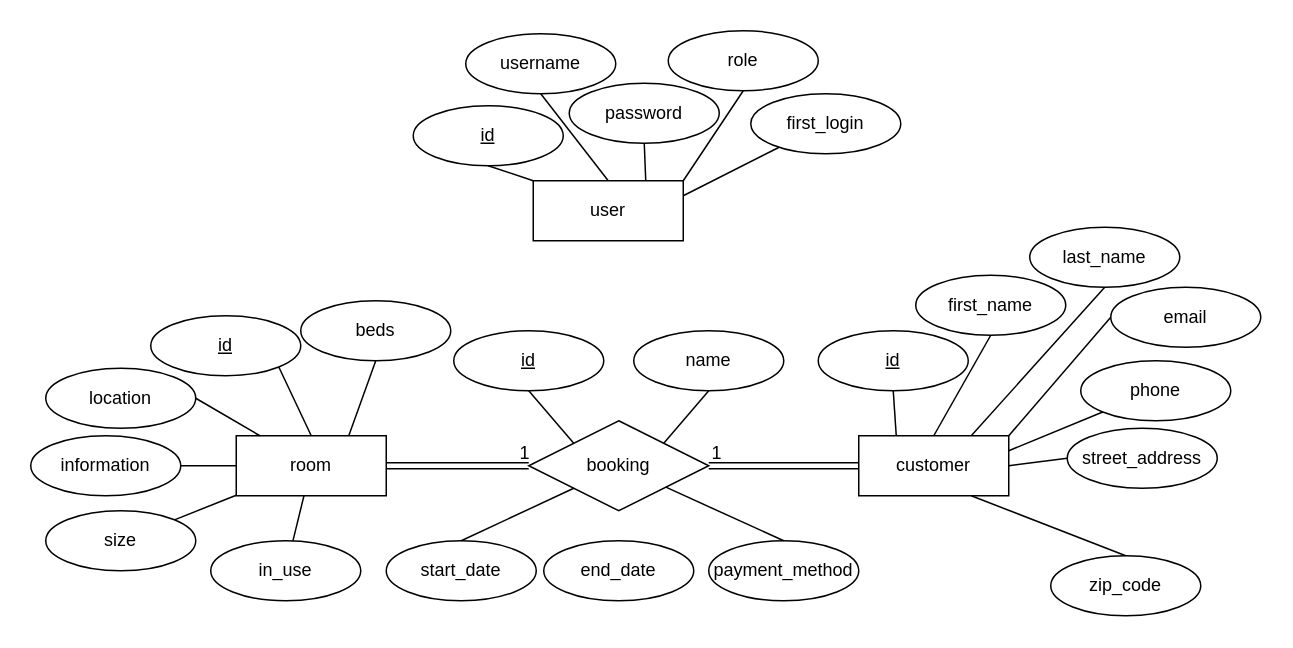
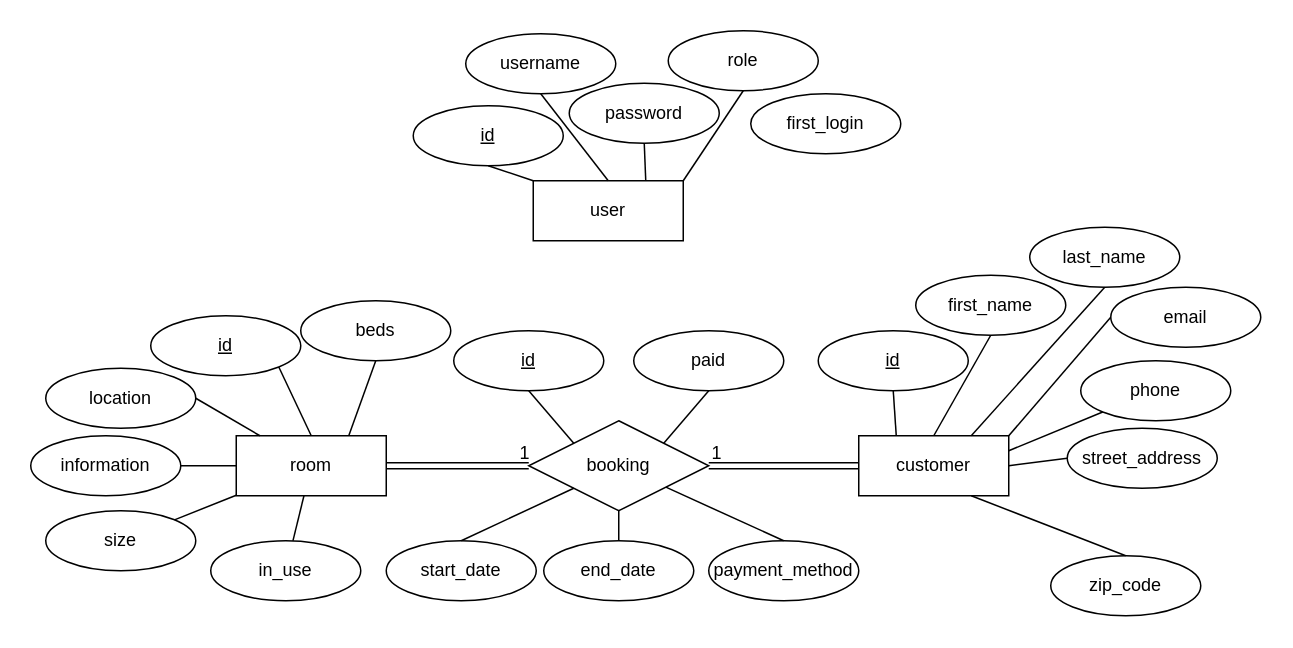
  <mxCell id="0" />
  <mxCell id="1" parent="0" />
  <mxCell id="2" value="user" style="whiteSpace=wrap;html=1;align=center;" parent="1" vertex="1"><mxGeometry x="355" y="120" width="100" height="40" as="geometry" /></mxCell>
  <mxCell id="3" value="room" style="whiteSpace=wrap;html=1;align=center;" parent="1" vertex="1"><mxGeometry x="157" y="290" width="100" height="40" as="geometry" /></mxCell>
  <mxCell id="4" value="customer" style="whiteSpace=wrap;html=1;align=center;" parent="1" vertex="1"><mxGeometry x="572" y="290" width="100" height="40" as="geometry" /></mxCell>
  <mxCell id="5" value="beds" style="ellipse;whiteSpace=wrap;html=1;align=center;" parent="1" vertex="1"><mxGeometry x="200" y="200" width="100" height="40" as="geometry" /></mxCell>
  <mxCell id="6" value="id" style="ellipse;whiteSpace=wrap;html=1;align=center;fontStyle=4;" parent="1" vertex="1"><mxGeometry x="100" y="210" width="100" height="40" as="geometry" /></mxCell>
  <mxCell id="7" value="id" style="ellipse;whiteSpace=wrap;html=1;align=center;fontStyle=4;" parent="1" vertex="1"><mxGeometry x="275" y="70" width="100" height="40" as="geometry" /></mxCell>
  <mxCell id="8" value="username" style="ellipse;whiteSpace=wrap;html=1;align=center;" parent="1" vertex="1"><mxGeometry x="310" y="22" width="100" height="40" as="geometry" /></mxCell>
  <mxCell id="9" value="password" style="ellipse;whiteSpace=wrap;html=1;align=center;" parent="1" vertex="1"><mxGeometry x="379" y="55" width="100" height="40" as="geometry" /></mxCell>
  <mxCell id="10" value="role" style="ellipse;whiteSpace=wrap;html=1;align=center;" parent="1" vertex="1"><mxGeometry x="445" y="20" width="100" height="40" as="geometry" /></mxCell>
  <mxCell id="11" value="" style="endArrow=none;html=1;rounded=0;exitX=0.5;exitY=1;exitDx=0;exitDy=0;entryX=0.5;entryY=0;entryDx=0;entryDy=0;" parent="1" source="8" target="2" edge="1"><mxGeometry relative="1" as="geometry"><mxPoint x="595" y="210" as="sourcePoint" /><mxPoint x="755" y="210" as="targetPoint" /></mxGeometry></mxCell>
  <mxCell id="12" value="" style="endArrow=none;html=1;rounded=0;exitX=0.5;exitY=1;exitDx=0;exitDy=0;entryX=0;entryY=0;entryDx=0;entryDy=0;" parent="1" source="7" target="2" edge="1"><mxGeometry relative="1" as="geometry"><mxPoint x="405" y="60" as="sourcePoint" /><mxPoint x="415" y="130" as="targetPoint" /></mxGeometry></mxCell>
  <mxCell id="13" value="" style="endArrow=none;html=1;rounded=0;exitX=0.5;exitY=1;exitDx=0;exitDy=0;entryX=1;entryY=0;entryDx=0;entryDy=0;" parent="1" source="10" target="2" edge="1"><mxGeometry relative="1" as="geometry"><mxPoint x="415" y="70" as="sourcePoint" /><mxPoint x="425" y="140" as="targetPoint" /></mxGeometry></mxCell>
  <mxCell id="14" value="" style="endArrow=none;html=1;rounded=0;exitX=0.5;exitY=1;exitDx=0;exitDy=0;entryX=0.75;entryY=0;entryDx=0;entryDy=0;" parent="1" source="9" target="2" edge="1"><mxGeometry relative="1" as="geometry"><mxPoint x="425" y="80" as="sourcePoint" /><mxPoint x="475" y="130" as="targetPoint" /></mxGeometry></mxCell>
  <mxCell id="15" value="booking" style="shape=rhombus;perimeter=rhombusPerimeter;whiteSpace=wrap;html=1;align=center;" parent="1" vertex="1"><mxGeometry x="352" y="280" width="120" height="60" as="geometry" /></mxCell>
  <mxCell id="16" value="" style="shape=link;html=1;rounded=0;entryX=1;entryY=0.5;entryDx=0;entryDy=0;exitX=0;exitY=0.5;exitDx=0;exitDy=0;" parent="1" source="4" target="15" edge="1"><mxGeometry relative="1" as="geometry"><mxPoint x="382" y="180" as="sourcePoint" /><mxPoint x="542" y="180" as="targetPoint" /></mxGeometry></mxCell>
  <mxCell id="17" value="1" style="resizable=0;html=1;align=right;verticalAlign=bottom;" parent="16" connectable="0" vertex="1"><mxGeometry x="1" relative="1" as="geometry"><mxPoint x="9" as="offset" /></mxGeometry></mxCell>
  <mxCell id="18" value="" style="shape=link;html=1;rounded=0;entryX=0;entryY=0.5;entryDx=0;entryDy=0;exitX=1;exitY=0.5;exitDx=0;exitDy=0;" parent="1" source="3" target="15" edge="1"><mxGeometry relative="1" as="geometry"><mxPoint x="582" y="320" as="sourcePoint" /><mxPoint x="482" y="320" as="targetPoint" /></mxGeometry></mxCell>
  <mxCell id="19" value="1" style="resizable=0;html=1;align=right;verticalAlign=bottom;" parent="18" connectable="0" vertex="1"><mxGeometry x="1" relative="1" as="geometry"><mxPoint x="1" as="offset" /></mxGeometry></mxCell>
  <mxCell id="20" value="start_date" style="ellipse;whiteSpace=wrap;html=1;align=center;" parent="1" vertex="1"><mxGeometry x="257" y="360" width="100" height="40" as="geometry" /></mxCell>
  <mxCell id="21" value="end_date" style="ellipse;whiteSpace=wrap;html=1;align=center;" parent="1" vertex="1"><mxGeometry x="362" y="360" width="100" height="40" as="geometry" /></mxCell>
- <mxCell id="22" value="name" style="ellipse;whiteSpace=wrap;html=1;align=center;" parent="1" vertex="1"><mxGeometry x="422" y="220" width="100" height="40" as="geometry" /></mxCell>
+ <mxCell id="22" value="paid" style="ellipse;whiteSpace=wrap;html=1;align=center;" parent="1" vertex="1"><mxGeometry x="422" y="220" width="100" height="40" as="geometry" /></mxCell>
  <mxCell id="23" value="" style="endArrow=none;html=1;rounded=0;exitX=0.5;exitY=0;exitDx=0;exitDy=0;entryX=0;entryY=1;entryDx=0;entryDy=0;" parent="1" source="20" target="15" edge="1"><mxGeometry relative="1" as="geometry"><mxPoint x="382" y="180" as="sourcePoint" /><mxPoint x="542" y="180" as="targetPoint" /></mxGeometry></mxCell>
+ <mxCell id="24" value="" style="endArrow=none;html=1;rounded=0;exitX=0.5;exitY=0;exitDx=0;exitDy=0;" parent="1" source="21" target="15" edge="1"><mxGeometry relative="1" as="geometry"><mxPoint x="362" y="370" as="sourcePoint" /><mxPoint x="392" y="335" as="targetPoint" /></mxGeometry></mxCell>
  <mxCell id="25" value="id" style="ellipse;whiteSpace=wrap;html=1;align=center;fontStyle=4;" parent="1" vertex="1"><mxGeometry x="302" y="220" width="100" height="40" as="geometry" /></mxCell>
  <mxCell id="26" value="" style="endArrow=none;html=1;rounded=0;exitX=0;exitY=0;exitDx=0;exitDy=0;entryX=0.5;entryY=1;entryDx=0;entryDy=0;" parent="1" source="15" target="25" edge="1"><mxGeometry relative="1" as="geometry"><mxPoint x="362" y="370" as="sourcePoint" /><mxPoint x="392" y="335" as="targetPoint" /></mxGeometry></mxCell>
  <mxCell id="27" value="" style="endArrow=none;html=1;rounded=0;exitX=1;exitY=0;exitDx=0;exitDy=0;entryX=0.5;entryY=1;entryDx=0;entryDy=0;" parent="1" source="15" target="22" edge="1"><mxGeometry relative="1" as="geometry"><mxPoint x="392" y="305" as="sourcePoint" /><mxPoint x="362" y="270" as="targetPoint" /></mxGeometry></mxCell>
  <mxCell id="28" value="first_name" style="ellipse;whiteSpace=wrap;html=1;align=center;" parent="1" vertex="1"><mxGeometry x="610" y="183" width="100" height="40" as="geometry" /></mxCell>
  <mxCell id="29" value="street_address" style="ellipse;whiteSpace=wrap;html=1;align=center;" parent="1" vertex="1"><mxGeometry x="711" y="285" width="100" height="40" as="geometry" /></mxCell>
  <mxCell id="30" value="payment_method" style="ellipse;whiteSpace=wrap;html=1;align=center;" parent="1" vertex="1"><mxGeometry x="472" y="360" width="100" height="40" as="geometry" /></mxCell>
  <mxCell id="31" value="size" style="ellipse;whiteSpace=wrap;html=1;align=center;" parent="1" vertex="1"><mxGeometry x="30" y="340" width="100" height="40" as="geometry" /></mxCell>
  <mxCell id="32" value="location" style="ellipse;whiteSpace=wrap;html=1;align=center;" parent="1" vertex="1"><mxGeometry x="30" y="245" width="100" height="40" as="geometry" /></mxCell>
  <mxCell id="33" value="information" style="ellipse;whiteSpace=wrap;html=1;align=center;" parent="1" vertex="1"><mxGeometry x="20" y="290" width="100" height="40" as="geometry" /></mxCell>
  <mxCell id="34" value="last_name" style="ellipse;whiteSpace=wrap;html=1;align=center;" parent="1" vertex="1"><mxGeometry x="686" y="151" width="100" height="40" as="geometry" /></mxCell>
  <mxCell id="35" value="id" style="ellipse;whiteSpace=wrap;html=1;align=center;fontStyle=4;" parent="1" vertex="1"><mxGeometry x="545" y="220" width="100" height="40" as="geometry" /></mxCell>
  <mxCell id="36" value="&lt;div&gt;phone&lt;/div&gt;" style="ellipse;whiteSpace=wrap;html=1;align=center;" parent="1" vertex="1"><mxGeometry x="720" y="240" width="100" height="40" as="geometry" /></mxCell>
  <mxCell id="37" value="zip_code" style="ellipse;whiteSpace=wrap;html=1;align=center;" parent="1" vertex="1"><mxGeometry x="700" y="370" width="100" height="40" as="geometry" /></mxCell>
  <mxCell id="38" value="email" style="ellipse;whiteSpace=wrap;html=1;align=center;" parent="1" vertex="1"><mxGeometry x="740" y="191" width="100" height="40" as="geometry" /></mxCell>
  <mxCell id="39" value="" style="endArrow=none;html=1;rounded=0;exitX=0.5;exitY=1;exitDx=0;exitDy=0;entryX=0.25;entryY=0;entryDx=0;entryDy=0;" parent="1" source="35" target="4" edge="1"><mxGeometry relative="1" as="geometry"><mxPoint x="540" y="290" as="sourcePoint" /><mxPoint x="700" y="290" as="targetPoint" /></mxGeometry></mxCell>
  <mxCell id="40" value="" style="endArrow=none;html=1;rounded=0;exitX=0.5;exitY=1;exitDx=0;exitDy=0;entryX=0.5;entryY=0;entryDx=0;entryDy=0;" parent="1" source="28" target="4" edge="1"><mxGeometry relative="1" as="geometry"><mxPoint x="620" y="260" as="sourcePoint" /><mxPoint x="607" y="300" as="targetPoint" /></mxGeometry></mxCell>
  <mxCell id="41" value="" style="endArrow=none;html=1;rounded=0;entryX=0.5;entryY=1;entryDx=0;entryDy=0;exitX=0.75;exitY=0;exitDx=0;exitDy=0;" parent="1" source="4" target="34" edge="1"><mxGeometry relative="1" as="geometry"><mxPoint x="540" y="290" as="sourcePoint" /><mxPoint x="700" y="290" as="targetPoint" /></mxGeometry></mxCell>
  <mxCell id="42" value="" style="endArrow=none;html=1;rounded=0;entryX=0;entryY=0.5;entryDx=0;entryDy=0;exitX=1;exitY=0;exitDx=0;exitDy=0;" parent="1" source="4" target="38" edge="1"><mxGeometry relative="1" as="geometry"><mxPoint x="657" y="300" as="sourcePoint" /><mxPoint x="746" y="201" as="targetPoint" /></mxGeometry></mxCell>
  <mxCell id="43" value="" style="endArrow=none;html=1;rounded=0;entryX=0;entryY=1;entryDx=0;entryDy=0;exitX=1;exitY=0.25;exitDx=0;exitDy=0;" parent="1" source="4" target="36" edge="1"><mxGeometry relative="1" as="geometry"><mxPoint x="667" y="310" as="sourcePoint" /><mxPoint x="756" y="211" as="targetPoint" /></mxGeometry></mxCell>
  <mxCell id="44" value="" style="endArrow=none;html=1;rounded=0;entryX=0;entryY=0.5;entryDx=0;entryDy=0;exitX=1;exitY=0.5;exitDx=0;exitDy=0;" parent="1" source="4" target="29" edge="1"><mxGeometry relative="1" as="geometry"><mxPoint x="677" y="320" as="sourcePoint" /><mxPoint x="766" y="221" as="targetPoint" /></mxGeometry></mxCell>
  <mxCell id="45" value="" style="endArrow=none;html=1;rounded=0;entryX=0.5;entryY=0;entryDx=0;entryDy=0;exitX=0.75;exitY=1;exitDx=0;exitDy=0;" parent="1" source="4" target="37" edge="1"><mxGeometry relative="1" as="geometry"><mxPoint x="697" y="340" as="sourcePoint" /><mxPoint x="786" y="241" as="targetPoint" /></mxGeometry></mxCell>
  <mxCell id="46" value="" style="endArrow=none;html=1;rounded=0;exitX=0.5;exitY=0;exitDx=0;exitDy=0;" parent="1" source="30" target="15" edge="1"><mxGeometry relative="1" as="geometry"><mxPoint x="707" y="350" as="sourcePoint" /><mxPoint x="796" y="251" as="targetPoint" /></mxGeometry></mxCell>
  <mxCell id="47" value="" style="endArrow=none;html=1;rounded=0;entryX=0.5;entryY=1;entryDx=0;entryDy=0;exitX=0.75;exitY=0;exitDx=0;exitDy=0;" parent="1" source="3" target="5" edge="1"><mxGeometry relative="1" as="geometry"><mxPoint x="717" y="360" as="sourcePoint" /><mxPoint x="806" y="261" as="targetPoint" /></mxGeometry></mxCell>
  <mxCell id="48" value="" style="endArrow=none;html=1;rounded=0;entryX=1;entryY=1;entryDx=0;entryDy=0;exitX=0.5;exitY=0;exitDx=0;exitDy=0;" parent="1" source="3" target="6" edge="1"><mxGeometry relative="1" as="geometry"><mxPoint x="200" y="270" as="sourcePoint" /><mxPoint x="217" y="250" as="targetPoint" /></mxGeometry></mxCell>
  <mxCell id="49" value="" style="endArrow=none;html=1;rounded=0;entryX=1;entryY=0.5;entryDx=0;entryDy=0;" parent="1" source="3" target="32" edge="1"><mxGeometry relative="1" as="geometry"><mxPoint x="252" y="310" as="sourcePoint" /><mxPoint x="227" y="260" as="targetPoint" /></mxGeometry></mxCell>
  <mxCell id="50" value="" style="endArrow=none;html=1;rounded=0;" parent="1" source="3" target="33" edge="1"><mxGeometry relative="1" as="geometry"><mxPoint x="262" y="320" as="sourcePoint" /><mxPoint x="237" y="270" as="targetPoint" /></mxGeometry></mxCell>
  <mxCell id="51" value="" style="endArrow=none;html=1;rounded=0;" parent="1" source="31" target="3" edge="1"><mxGeometry relative="1" as="geometry"><mxPoint x="272" y="330" as="sourcePoint" /><mxPoint x="247" y="280" as="targetPoint" /></mxGeometry></mxCell>
  <mxCell id="52" value="first_login" style="ellipse;whiteSpace=wrap;html=1;align=center;" parent="1" vertex="1"><mxGeometry x="500" y="62" width="100" height="40" as="geometry" /></mxCell>
- <mxCell id="53" value="" style="endArrow=none;html=1;rounded=0;exitX=1;exitY=0.25;exitDx=0;exitDy=0;" parent="1" source="2" target="52" edge="1"><mxGeometry relative="1" as="geometry"><mxPoint x="310" y="340" as="sourcePoint" /><mxPoint x="470" y="340" as="targetPoint" /></mxGeometry></mxCell>
  <mxCell id="54" value="in_use" style="ellipse;whiteSpace=wrap;html=1;align=center;" vertex="1" parent="1"><mxGeometry x="140" y="360" width="100" height="40" as="geometry" /></mxCell>
  <mxCell id="55" value="" style="endArrow=none;html=1;rounded=0;" edge="1" parent="1" source="54" target="3"><mxGeometry relative="1" as="geometry"><mxPoint x="360" y="240" as="sourcePoint" /><mxPoint x="520" y="240" as="targetPoint" /></mxGeometry></mxCell>
